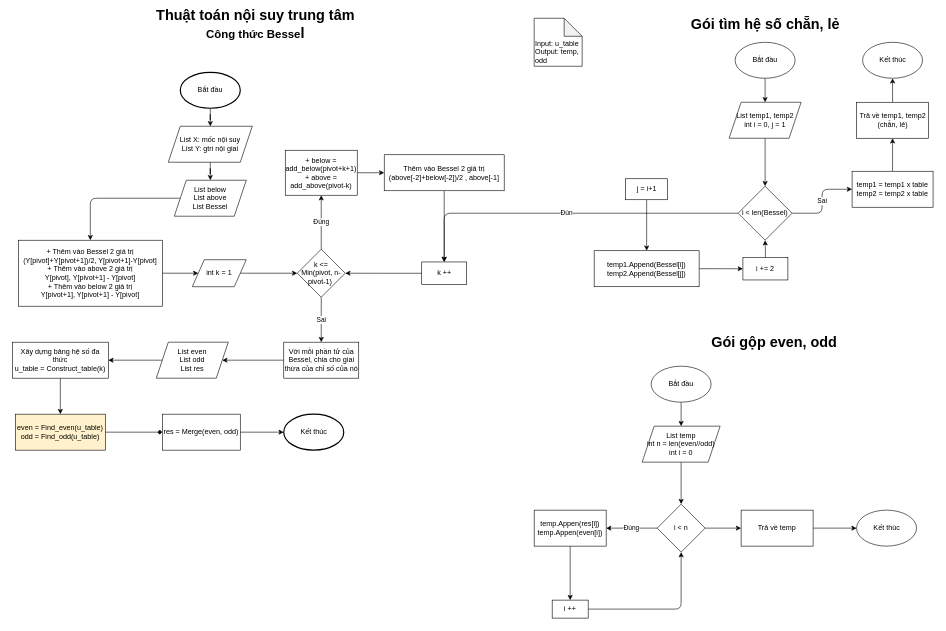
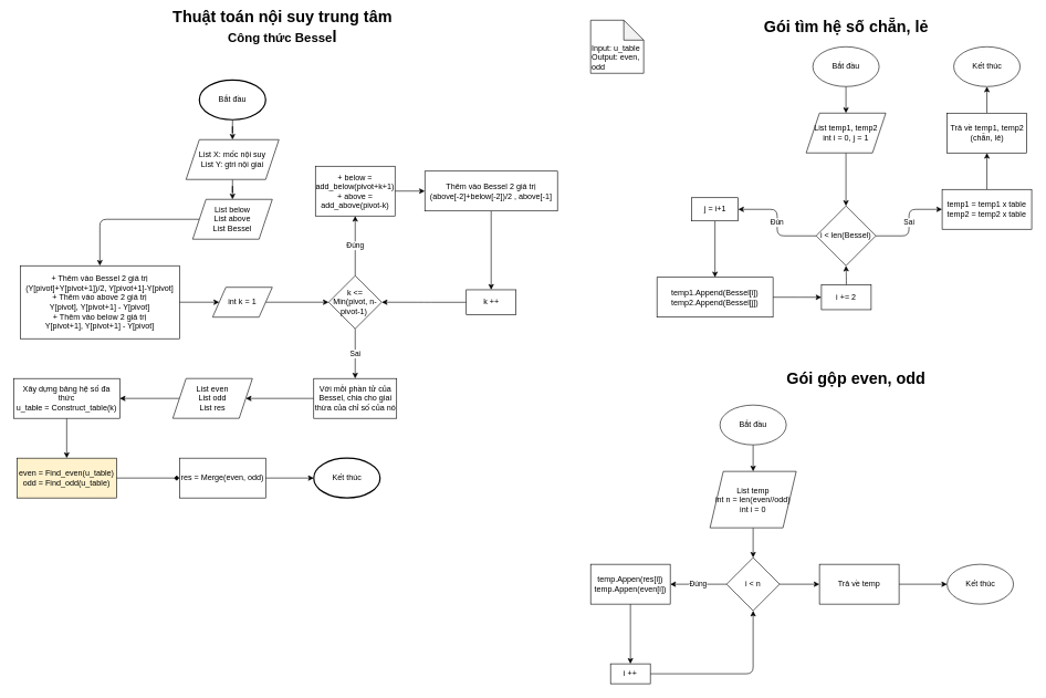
  <mxCell id="0" />
  <mxCell id="1" parent="0" />
  <mxCell id="2" style="edgeStyle=orthogonalEdgeStyle;rounded=0;orthogonalLoop=1;jettySize=auto;html=1;entryX=0.5;entryY=0;entryDx=0;entryDy=0;" parent="1" source="3" target="6" edge="1"><mxGeometry relative="1" as="geometry" /></mxCell>
  <mxCell id="3" value="Bắt đầu" style="strokeWidth=2;html=1;shape=mxgraph.flowchart.start_1;whiteSpace=wrap;" parent="1" vertex="1"><mxGeometry x="300" y="120" width="100" height="60" as="geometry" /></mxCell>
  <mxCell id="4" value="Thuật toán nội suy trung tâm&lt;br&gt;&lt;font style=&quot;font-size: 19px&quot;&gt;Công thức Besse&lt;/font&gt;l" style="text;strokeColor=none;fillColor=none;html=1;fontSize=24;fontStyle=1;verticalAlign=middle;align=center;" parent="1" vertex="1"><mxGeometry x="250" y="20" width="350" height="40" as="geometry" /></mxCell>
  <mxCell id="5" style="edgeStyle=orthogonalEdgeStyle;rounded=0;orthogonalLoop=1;jettySize=auto;html=1;entryX=0.5;entryY=0;entryDx=0;entryDy=0;" parent="1" source="6" target="8" edge="1"><mxGeometry relative="1" as="geometry" /></mxCell>
  <mxCell id="6" value="List X: mốc nội suy&lt;br&gt;List Y: gtri nội giai" style="shape=parallelogram;perimeter=parallelogramPerimeter;whiteSpace=wrap;html=1;fixedSize=1;verticalAlign=middle;" parent="1" vertex="1"><mxGeometry x="280" y="210" width="140" height="60" as="geometry" /></mxCell>
  <mxCell id="7" style="edgeStyle=orthogonalEdgeStyle;html=1;entryX=0.5;entryY=0;entryDx=0;entryDy=0;exitX=0;exitY=0.5;exitDx=0;exitDy=0;" parent="1" source="8" target="10" edge="1"><mxGeometry relative="1" as="geometry"><Array as="points"><mxPoint x="150" y="330" /></Array></mxGeometry></mxCell>
  <mxCell id="8" value="List below&lt;br&gt;List above&lt;br&gt;List Bessel" style="shape=parallelogram;perimeter=parallelogramPerimeter;whiteSpace=wrap;html=1;fixedSize=1;" parent="1" vertex="1"><mxGeometry x="290" y="300" width="120" height="60" as="geometry" /></mxCell>
  <mxCell id="9" value="" style="edgeStyle=orthogonalEdgeStyle;html=1;" parent="1" source="10" target="12" edge="1"><mxGeometry relative="1" as="geometry" /></mxCell>
  <mxCell id="10" value="+ Thêm vào Bessel 2 giá trị (Y[pivot]+Y[pivot+1])/2, Y[pivot+1]-Y[pivot]&lt;br&gt;+ Thêm vào above 2 giá trị&lt;br&gt;Y[pivot], Y[pivot+1] - Y[pivot]&lt;br&gt;+ Thêm vào below 2 giá trị&lt;br&gt;Y[pivot+1], Y[pivot+1] - Y[pivot]" style="whiteSpace=wrap;html=1;" parent="1" vertex="1"><mxGeometry x="30" y="400" width="240" height="110" as="geometry" /></mxCell>
  <mxCell id="11" value="" style="edgeStyle=orthogonalEdgeStyle;html=1;" parent="1" source="12" target="15" edge="1"><mxGeometry relative="1" as="geometry" /></mxCell>
  <mxCell id="12" value="int k = 1" style="shape=parallelogram;perimeter=parallelogramPerimeter;whiteSpace=wrap;html=1;fixedSize=1;" parent="1" vertex="1"><mxGeometry x="320" y="432.5" width="90" height="45" as="geometry" /></mxCell>
  <mxCell id="13" value="Đúng" style="edgeStyle=orthogonalEdgeStyle;html=1;" parent="1" source="15" target="17" edge="1"><mxGeometry relative="1" as="geometry" /></mxCell>
  <mxCell id="14" value="Sai" style="edgeStyle=orthogonalEdgeStyle;html=1;" parent="1" source="15" target="23" edge="1"><mxGeometry relative="1" as="geometry" /></mxCell>
  <mxCell id="15" value="k &amp;lt;= Min(pivot, n-pivot-1)&amp;nbsp;" style="rhombus;whiteSpace=wrap;html=1;" parent="1" vertex="1"><mxGeometry x="495" y="415" width="80" height="80" as="geometry" /></mxCell>
  <mxCell id="16" value="" style="edgeStyle=orthogonalEdgeStyle;html=1;" parent="1" source="17" target="19" edge="1"><mxGeometry relative="1" as="geometry" /></mxCell>
  <mxCell id="17" value="+ below = add_below(pivot+k+1)&lt;br&gt;+ above = add_above(pivot-k)" style="whiteSpace=wrap;html=1;" parent="1" vertex="1"><mxGeometry x="475" y="250" width="120" height="75" as="geometry" /></mxCell>
  <mxCell id="18" value="" style="edgeStyle=orthogonalEdgeStyle;html=1;" parent="1" source="19" target="21" edge="1"><mxGeometry relative="1" as="geometry" /></mxCell>
  <mxCell id="19" value="Thêm vào Bessel 2 giá trị&lt;br&gt;(above[-2]+below[-2])/2 , above[-1]" style="whiteSpace=wrap;html=1;" parent="1" vertex="1"><mxGeometry x="640" y="257.5" width="200" height="60" as="geometry" /></mxCell>
  <mxCell id="20" style="edgeStyle=orthogonalEdgeStyle;html=1;entryX=1;entryY=0.5;entryDx=0;entryDy=0;" parent="1" source="21" target="15" edge="1"><mxGeometry relative="1" as="geometry" /></mxCell>
  <mxCell id="21" value="k ++" style="whiteSpace=wrap;html=1;" parent="1" vertex="1"><mxGeometry x="702.5" y="436.25" width="75" height="37.5" as="geometry" /></mxCell>
  <mxCell id="22" value="" style="edgeStyle=orthogonalEdgeStyle;html=1;" edge="1" parent="1" source="23" target="27"><mxGeometry relative="1" as="geometry" /></mxCell>
  <mxCell id="23" value="Với mỗi phần tử của Bessel, chia cho giai thừa của chỉ số của nó" style="whiteSpace=wrap;html=1;" parent="1" vertex="1"><mxGeometry x="472.5" y="570" width="125" height="60" as="geometry" /></mxCell>
  <mxCell id="24" style="edgeStyle=orthogonalEdgeStyle;html=1;entryX=0.5;entryY=0;entryDx=0;entryDy=0;" edge="1" parent="1" source="25" target="29"><mxGeometry relative="1" as="geometry" /></mxCell>
  <mxCell id="25" value="Xây dựng bảng hệ số đa thức&lt;br&gt;u_table = Construct_table(k)" style="whiteSpace=wrap;html=1;" parent="1" vertex="1"><mxGeometry x="20" y="570" width="160" height="60" as="geometry" /></mxCell>
  <mxCell id="26" value="" style="edgeStyle=orthogonalEdgeStyle;html=1;entryX=1;entryY=0.5;entryDx=0;entryDy=0;" edge="1" parent="1" source="27" target="25"><mxGeometry relative="1" as="geometry"><mxPoint x="170" y="600" as="targetPoint" /></mxGeometry></mxCell>
  <mxCell id="27" value="List even&lt;br&gt;List odd&lt;br&gt;List res" style="shape=parallelogram;perimeter=parallelogramPerimeter;whiteSpace=wrap;html=1;fixedSize=1;" vertex="1" parent="1"><mxGeometry x="260" y="570" width="120" height="60" as="geometry" /></mxCell>
  <mxCell id="28" value="" style="edgeStyle=orthogonalEdgeStyle;html=1;endArrow=diamond;" edge="1" parent="1" source="29" target="31"><mxGeometry relative="1" as="geometry" /></mxCell>
  <mxCell id="29" value="even = Find_even(u_table)&lt;br&gt;odd = Find_odd(u_table)" style="whiteSpace=wrap;html=1;fillColor=#fff2cc;" vertex="1" parent="1"><mxGeometry x="25" y="690" width="150" height="60" as="geometry" /></mxCell>
  <mxCell id="30" style="edgeStyle=orthogonalEdgeStyle;html=1;entryX=0;entryY=0.5;entryDx=0;entryDy=0;entryPerimeter=0;" edge="1" parent="1" source="31" target="32"><mxGeometry relative="1" as="geometry" /></mxCell>
  <mxCell id="31" value="res = Merge(even, odd)" style="whiteSpace=wrap;html=1;" vertex="1" parent="1"><mxGeometry x="270" y="690" width="130" height="60" as="geometry" /></mxCell>
  <mxCell id="32" value="Kết thúc" style="strokeWidth=2;html=1;shape=mxgraph.flowchart.start_1;whiteSpace=wrap;" vertex="1" parent="1"><mxGeometry x="472.5" y="690" width="100" height="60" as="geometry" /></mxCell>
  <mxCell id="33" value="Gói tìm hệ số chẵn, lẻ" style="text;strokeColor=none;fillColor=none;html=1;fontSize=24;fontStyle=1;verticalAlign=middle;align=center;" vertex="1" parent="1"><mxGeometry x="1100" y="20" width="350" height="40" as="geometry" /></mxCell>
  <mxCell id="34" value="" style="edgeStyle=orthogonalEdgeStyle;html=1;" edge="1" parent="1" source="35" target="37"><mxGeometry relative="1" as="geometry" /></mxCell>
  <mxCell id="35" value="Bắt đầu" style="strokeWidth=1;html=1;shape=mxgraph.flowchart.start_1;whiteSpace=wrap;" vertex="1" parent="1"><mxGeometry x="1225" y="70" width="100" height="60" as="geometry" /></mxCell>
  <mxCell id="36" value="" style="edgeStyle=orthogonalEdgeStyle;html=1;" edge="1" parent="1" source="37" target="40"><mxGeometry relative="1" as="geometry" /></mxCell>
  <mxCell id="37" value="List temp1, temp2&lt;br&gt;int i = 0, j = 1" style="shape=parallelogram;perimeter=parallelogramPerimeter;whiteSpace=wrap;html=1;fixedSize=1;strokeWidth=1;" vertex="1" parent="1"><mxGeometry x="1215" y="170" width="120" height="60" as="geometry" /></mxCell>
- <mxCell id="38" value="Đún" style="edgeStyle=orthogonalEdgeStyle;html=1;" edge="1" parent="1" source="40" target="21"><mxGeometry relative="1" as="geometry" /></mxCell>
+ <mxCell id="38" value="Đún" style="edgeStyle=orthogonalEdgeStyle;html=1;" edge="1" parent="1" source="40" target="44"><mxGeometry relative="1" as="geometry" /></mxCell>
  <mxCell id="39" value="Sai" style="edgeStyle=orthogonalEdgeStyle;html=1;" edge="1" parent="1" source="40" target="48"><mxGeometry relative="1" as="geometry" /></mxCell>
  <mxCell id="40" value="i &amp;lt; len(Bessel)" style="rhombus;whiteSpace=wrap;html=1;strokeWidth=1;" vertex="1" parent="1"><mxGeometry x="1230" y="310" width="90" height="90" as="geometry" /></mxCell>
  <mxCell id="41" value="" style="edgeStyle=orthogonalEdgeStyle;html=1;" edge="1" parent="1" source="42" target="46"><mxGeometry relative="1" as="geometry" /></mxCell>
  <mxCell id="42" value="temp1.Append(Bessel[i])&lt;br&gt;temp2.Append(Bessel[j])" style="whiteSpace=wrap;html=1;strokeWidth=1;" vertex="1" parent="1"><mxGeometry x="990" y="417.5" width="175" height="60" as="geometry" /></mxCell>
  <mxCell id="43" style="edgeStyle=orthogonalEdgeStyle;html=1;entryX=0.5;entryY=0;entryDx=0;entryDy=0;" edge="1" parent="1" source="44" target="42"><mxGeometry relative="1" as="geometry" /></mxCell>
  <mxCell id="44" value="j = i+1" style="whiteSpace=wrap;html=1;strokeWidth=1;" vertex="1" parent="1"><mxGeometry x="1042.5" y="297.5" width="70" height="35" as="geometry" /></mxCell>
  <mxCell id="45" style="edgeStyle=orthogonalEdgeStyle;html=1;entryX=0.5;entryY=1;entryDx=0;entryDy=0;" edge="1" parent="1" source="46" target="40"><mxGeometry relative="1" as="geometry" /></mxCell>
  <mxCell id="46" value="i += 2" style="whiteSpace=wrap;html=1;strokeWidth=1;" vertex="1" parent="1"><mxGeometry x="1238" y="428.75" width="75" height="37.5" as="geometry" /></mxCell>
  <mxCell id="47" value="" style="edgeStyle=orthogonalEdgeStyle;html=1;" edge="1" parent="1" source="48" target="51"><mxGeometry relative="1" as="geometry" /></mxCell>
  <mxCell id="48" value="temp1 = temp1 x table&lt;br&gt;temp2 = temp2 x table" style="whiteSpace=wrap;html=1;strokeWidth=1;" vertex="1" parent="1"><mxGeometry x="1420" y="285" width="135" height="60" as="geometry" /></mxCell>
  <mxCell id="49" value="Kết thúc" style="strokeWidth=1;html=1;shape=mxgraph.flowchart.start_1;whiteSpace=wrap;" vertex="1" parent="1"><mxGeometry x="1437.5" y="70" width="100" height="60" as="geometry" /></mxCell>
  <mxCell id="50" style="edgeStyle=orthogonalEdgeStyle;html=1;entryX=0.5;entryY=1;entryDx=0;entryDy=0;entryPerimeter=0;" edge="1" parent="1" source="51" target="49"><mxGeometry relative="1" as="geometry" /></mxCell>
  <mxCell id="51" value="Trả về temp1, temp2&lt;br&gt;(chẵn, lẻ)" style="whiteSpace=wrap;html=1;strokeWidth=1;" vertex="1" parent="1"><mxGeometry x="1427.5" y="170" width="120" height="60" as="geometry" /></mxCell>
- <mxCell id="52" value="Input: u_table&lt;br&gt;Output: temp, odd" style="shape=note;whiteSpace=wrap;html=1;backgroundOutline=1;darkOpacity=0.05;strokeWidth=1;verticalAlign=bottom;align=left;" vertex="1" parent="1"><mxGeometry x="890" y="30" width="80" height="80" as="geometry" /></mxCell>
+ <mxCell id="52" value="Input: u_table&lt;br&gt;Output: even, odd" style="shape=note;whiteSpace=wrap;html=1;backgroundOutline=1;darkOpacity=0.05;strokeWidth=1;verticalAlign=bottom;align=left;" vertex="1" parent="1"><mxGeometry x="890" y="30" width="80" height="80" as="geometry" /></mxCell>
  <mxCell id="53" value="Gói gộp even, odd" style="text;strokeColor=none;fillColor=none;html=1;fontSize=24;fontStyle=1;verticalAlign=middle;align=center;" vertex="1" parent="1"><mxGeometry x="1240" y="550" width="100" height="40" as="geometry" /></mxCell>
  <mxCell id="54" value="" style="edgeStyle=orthogonalEdgeStyle;html=1;" edge="1" parent="1" source="55" target="57"><mxGeometry relative="1" as="geometry" /></mxCell>
  <mxCell id="55" value="Bắt đầu" style="strokeWidth=1;html=1;shape=mxgraph.flowchart.start_1;whiteSpace=wrap;" vertex="1" parent="1"><mxGeometry x="1085" y="610" width="100" height="60" as="geometry" /></mxCell>
  <mxCell id="56" value="" style="edgeStyle=orthogonalEdgeStyle;html=1;" edge="1" parent="1" source="57" target="60"><mxGeometry relative="1" as="geometry" /></mxCell>
- <mxCell id="57" value="List temp&lt;br&gt;int n = len(even//odd)&lt;br&gt;int i = 0" style="shape=parallelogram;perimeter=parallelogramPerimeter;whiteSpace=wrap;html=1;fixedSize=1;strokeWidth=1;" vertex="1" parent="1"><mxGeometry x="1070" y="710" width="130" height="60" as="geometry" /></mxCell>
+ <mxCell id="57" value="List temp&lt;br&gt;int n = len(even//odd)&lt;br&gt;int i = 0" style="shape=parallelogram;perimeter=parallelogramPerimeter;whiteSpace=wrap;html=1;fixedSize=1;strokeWidth=1;" vertex="1" parent="1"><mxGeometry x="1070" y="710" width="130" height="85" as="geometry" /></mxCell>
  <mxCell id="58" value="Đúng" style="edgeStyle=orthogonalEdgeStyle;html=1;" edge="1" parent="1" source="60" target="62"><mxGeometry relative="1" as="geometry" /></mxCell>
  <mxCell id="59" value="" style="edgeStyle=orthogonalEdgeStyle;html=1;" edge="1" parent="1" source="60" target="66"><mxGeometry relative="1" as="geometry" /></mxCell>
  <mxCell id="60" value="i &amp;lt; n" style="rhombus;whiteSpace=wrap;html=1;strokeWidth=1;" vertex="1" parent="1"><mxGeometry x="1095" y="840" width="80" height="80" as="geometry" /></mxCell>
  <mxCell id="61" value="" style="edgeStyle=orthogonalEdgeStyle;html=1;" edge="1" parent="1" source="62" target="64"><mxGeometry relative="1" as="geometry" /></mxCell>
  <mxCell id="62" value="temp.Appen(res[i])&lt;br&gt;temp.Appen(even[i])" style="whiteSpace=wrap;html=1;strokeWidth=1;" vertex="1" parent="1"><mxGeometry x="890" y="850" width="120" height="60" as="geometry" /></mxCell>
  <mxCell id="63" style="edgeStyle=orthogonalEdgeStyle;html=1;entryX=0.5;entryY=1;entryDx=0;entryDy=0;" edge="1" parent="1" source="64" target="60"><mxGeometry relative="1" as="geometry" /></mxCell>
  <mxCell id="64" value="i ++" style="whiteSpace=wrap;html=1;strokeWidth=1;" vertex="1" parent="1"><mxGeometry x="920" y="1000" width="60" height="30" as="geometry" /></mxCell>
  <mxCell id="65" style="edgeStyle=orthogonalEdgeStyle;html=1;entryX=0;entryY=0.5;entryDx=0;entryDy=0;entryPerimeter=0;" edge="1" parent="1" source="66" target="67"><mxGeometry relative="1" as="geometry" /></mxCell>
  <mxCell id="66" value="Trả về temp" style="whiteSpace=wrap;html=1;strokeWidth=1;" vertex="1" parent="1"><mxGeometry x="1235" y="850" width="120" height="60" as="geometry" /></mxCell>
  <mxCell id="67" value="Kết thúc" style="strokeWidth=1;html=1;shape=mxgraph.flowchart.start_1;whiteSpace=wrap;" vertex="1" parent="1"><mxGeometry x="1427.5" y="850" width="100" height="60" as="geometry" /></mxCell>
